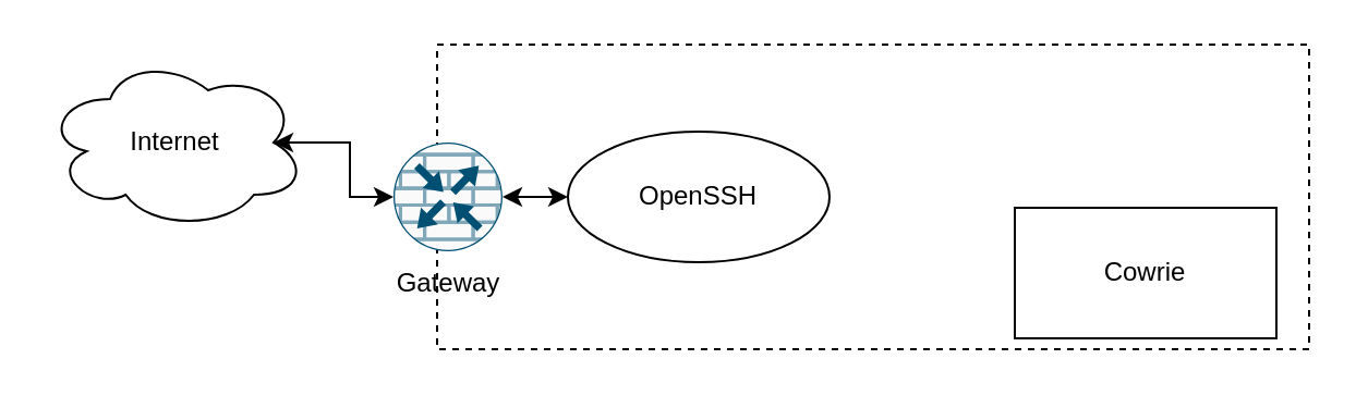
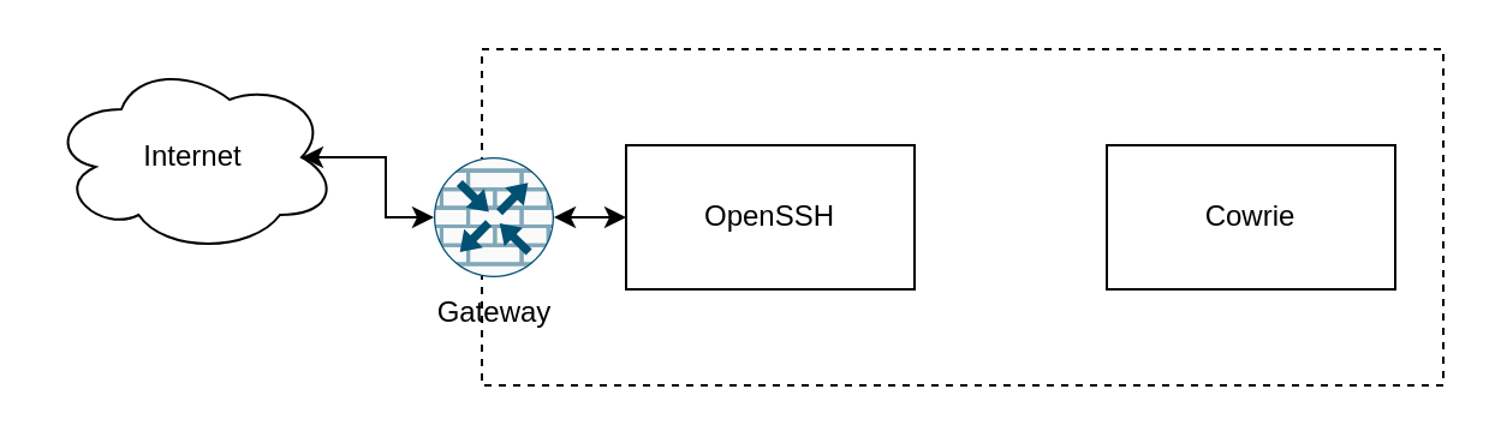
  <mxCell id="0" />
  <mxCell id="1" parent="0" />
  <mxCell id="2" value="" style="rounded=0;whiteSpace=wrap;html=1;fillColor=none;dashed=1;" vertex="1" parent="1"><mxGeometry x="200" y="20" width="400" height="140" as="geometry" /></mxCell>
- <mxCell id="3" value="OpenSSH" style="ellipse;whiteSpace=wrap;html=1;" vertex="1" parent="1"><mxGeometry x="260" y="60" width="120" height="60" as="geometry" /></mxCell>
+ <mxCell id="3" value="OpenSSH" style="rounded=0;whiteSpace=wrap;html=1;" vertex="1" parent="1"><mxGeometry x="260" y="60" width="120" height="60" as="geometry" /></mxCell>
  <mxCell id="4" style="edgeStyle=orthogonalEdgeStyle;rounded=0;orthogonalLoop=1;jettySize=auto;html=1;exitX=0.875;exitY=0.5;exitDx=0;exitDy=0;exitPerimeter=0;entryX=0;entryY=0.5;entryDx=0;entryDy=0;entryPerimeter=0;startArrow=classic;startFill=1;" edge="1" parent="1" source="5" target="7"><mxGeometry relative="1" as="geometry" /></mxCell>
  <mxCell id="5" value="&lt;div&gt;Internet&lt;/div&gt;" style="ellipse;shape=cloud;whiteSpace=wrap;html=1;" vertex="1" parent="1"><mxGeometry x="20" y="25" width="120" height="80" as="geometry" /></mxCell>
  <mxCell id="6" style="edgeStyle=orthogonalEdgeStyle;rounded=0;orthogonalLoop=1;jettySize=auto;html=1;exitX=1;exitY=0.5;exitDx=0;exitDy=0;exitPerimeter=0;entryX=0;entryY=0.5;entryDx=0;entryDy=0;startArrow=classic;startFill=1;" edge="1" parent="1" source="7" target="3"><mxGeometry relative="1" as="geometry" /></mxCell>
  <mxCell id="7" value="" style="sketch=0;points=[[0.5,0,0],[1,0.5,0],[0.5,1,0],[0,0.5,0],[0.145,0.145,0],[0.856,0.145,0],[0.855,0.856,0],[0.145,0.855,0]];verticalLabelPosition=bottom;html=1;verticalAlign=top;aspect=fixed;align=center;pointerEvents=1;shape=mxgraph.cisco19.rect;prIcon=router_with_firewall;fillColor=#FAFAFA;strokeColor=#005073;" vertex="1" parent="1"><mxGeometry x="180" y="65" width="50" height="50" as="geometry" /></mxCell>
- <mxCell id="8" value="&lt;div&gt;Cowrie&lt;/div&gt;" style="rounded=0;whiteSpace=wrap;html=1;" vertex="1" parent="1"><mxGeometry x="465" y="95" width="120" height="60" as="geometry" /></mxCell>
+ <mxCell id="8" value="&lt;div&gt;Cowrie&lt;/div&gt;" style="rounded=0;whiteSpace=wrap;html=1;" vertex="1" parent="1"><mxGeometry x="460" y="60" width="120" height="60" as="geometry" /></mxCell>
  <mxCell id="9" value="Gateway" style="text;html=1;align=center;verticalAlign=middle;resizable=0;points=[];autosize=1;strokeColor=none;fillColor=none;" vertex="1" parent="1"><mxGeometry x="175" y="120" width="60" height="20" as="geometry" /></mxCell>
